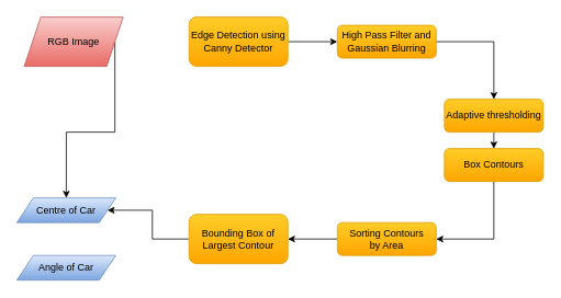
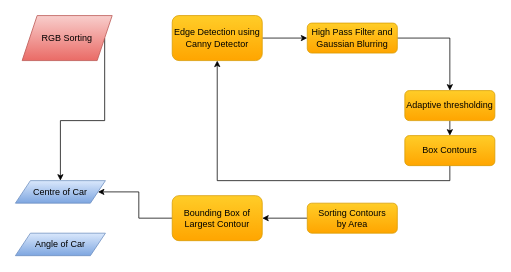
  <mxCell id="0" />
  <mxCell id="1" parent="0" />
  <mxCell id="2" style="edgeStyle=orthogonalEdgeStyle;rounded=0;orthogonalLoop=1;jettySize=auto;html=1;exitX=1;exitY=0.5;exitDx=0;exitDy=0;" edge="1" parent="1" source="15" target="16"><mxGeometry relative="1" as="geometry"><mxPoint x="149" y="50" as="sourcePoint" /></mxGeometry></mxCell>
- <mxCell id="3" style="edgeStyle=orthogonalEdgeStyle;rounded=0;orthogonalLoop=1;jettySize=auto;html=1;exitX=0.5;exitY=1;exitDx=0;exitDy=0;entryX=1;entryY=0.5;entryDx=0;entryDy=0;" edge="1" parent="1" source="4" target="12"><mxGeometry relative="1" as="geometry" /></mxCell>
+ <mxCell id="3" style="edgeStyle=orthogonalEdgeStyle;rounded=0;orthogonalLoop=1;jettySize=auto;html=1;exitX=0.5;exitY=1;exitDx=0;exitDy=0;" edge="1" parent="1" source="4" target="6"><mxGeometry relative="1" as="geometry" /></mxCell>
  <mxCell id="4" value="Box Contours" style="rounded=1;whiteSpace=wrap;html=1;fontSize=12;glass=0;strokeWidth=1;shadow=0;fillColor=#ffcd28;gradientColor=#ffa500;strokeColor=#d79b00;" parent="1" vertex="1"><mxGeometry x="539" y="180" width="120" height="40" as="geometry" /></mxCell>
  <mxCell id="5" style="edgeStyle=orthogonalEdgeStyle;rounded=0;orthogonalLoop=1;jettySize=auto;html=1;exitX=1;exitY=0.5;exitDx=0;exitDy=0;entryX=0;entryY=0.5;entryDx=0;entryDy=0;" edge="1" parent="1" source="6" target="8"><mxGeometry relative="1" as="geometry" /></mxCell>
  <mxCell id="6" value="Edge Detection using Canny Detector" style="rounded=1;whiteSpace=wrap;html=1;fillColor=#ffcd28;gradientColor=#ffa500;strokeColor=#d79b00;" vertex="1" parent="1"><mxGeometry x="229" y="20" width="120" height="60" as="geometry" /></mxCell>
  <mxCell id="7" style="edgeStyle=orthogonalEdgeStyle;rounded=0;orthogonalLoop=1;jettySize=auto;html=1;exitX=1;exitY=0.5;exitDx=0;exitDy=0;" edge="1" parent="1" source="8" target="10"><mxGeometry relative="1" as="geometry" /></mxCell>
  <mxCell id="8" value="High Pass Filter and Gaussian Blurring" style="rounded=1;whiteSpace=wrap;html=1;fillColor=#ffcd28;gradientColor=#ffa500;strokeColor=#d79b00;" vertex="1" parent="1"><mxGeometry x="409" y="30" width="120" height="40" as="geometry" /></mxCell>
  <mxCell id="9" style="edgeStyle=orthogonalEdgeStyle;rounded=0;orthogonalLoop=1;jettySize=auto;html=1;exitX=0.5;exitY=1;exitDx=0;exitDy=0;entryX=0.5;entryY=0;entryDx=0;entryDy=0;" edge="1" parent="1" source="10" target="4"><mxGeometry relative="1" as="geometry" /></mxCell>
  <mxCell id="10" value="Adaptive thresholding" style="rounded=1;whiteSpace=wrap;html=1;fillColor=#ffcd28;gradientColor=#ffa500;strokeColor=#d79b00;" vertex="1" parent="1"><mxGeometry x="539" y="120" width="120" height="40" as="geometry" /></mxCell>
  <mxCell id="11" style="edgeStyle=orthogonalEdgeStyle;rounded=0;orthogonalLoop=1;jettySize=auto;html=1;exitX=0;exitY=0.5;exitDx=0;exitDy=0;" edge="1" parent="1" source="12" target="14"><mxGeometry relative="1" as="geometry" /></mxCell>
  <mxCell id="12" value="Sorting Contours &lt;br&gt;by Area" style="rounded=1;whiteSpace=wrap;html=1;fillColor=#ffcd28;gradientColor=#ffa500;strokeColor=#d79b00;" vertex="1" parent="1"><mxGeometry x="409" y="270" width="120" height="40" as="geometry" /></mxCell>
  <mxCell id="13" style="edgeStyle=orthogonalEdgeStyle;rounded=0;orthogonalLoop=1;jettySize=auto;html=1;exitX=0;exitY=0.5;exitDx=0;exitDy=0;entryX=1;entryY=0.5;entryDx=0;entryDy=0;" edge="1" parent="1" source="14" target="16"><mxGeometry relative="1" as="geometry" /></mxCell>
  <mxCell id="14" value="Bounding Box of Largest Contour" style="rounded=1;whiteSpace=wrap;html=1;fillColor=#ffcd28;gradientColor=#ffa500;strokeColor=#d79b00;" vertex="1" parent="1"><mxGeometry x="229" y="260" width="120" height="60" as="geometry" /></mxCell>
- <mxCell id="15" value="&lt;span&gt;RGB Image&lt;/span&gt;" style="shape=parallelogram;perimeter=parallelogramPerimeter;whiteSpace=wrap;html=1;fixedSize=1;gradientColor=#ea6b66;fillColor=#f8cecc;strokeColor=#b85450;" vertex="1" parent="1"><mxGeometry x="29" y="20" width="120" height="60" as="geometry" /></mxCell>
+ <mxCell id="15" value="&lt;span&gt;RGB Sorting&lt;/span&gt;" style="shape=parallelogram;perimeter=parallelogramPerimeter;whiteSpace=wrap;html=1;fixedSize=1;gradientColor=#ea6b66;fillColor=#f8cecc;strokeColor=#b85450;" vertex="1" parent="1"><mxGeometry x="29" y="20" width="120" height="60" as="geometry" /></mxCell>
  <mxCell id="16" value="&lt;span&gt;Centre of Car&lt;/span&gt;" style="shape=parallelogram;perimeter=parallelogramPerimeter;whiteSpace=wrap;html=1;fixedSize=1;gradientColor=#7ea6e0;fillColor=#dae8fc;strokeColor=#6c8ebf;" vertex="1" parent="1"><mxGeometry x="20" y="240" width="120" height="30" as="geometry" /></mxCell>
  <mxCell id="17" value="&lt;span&gt;Angle of Car&lt;/span&gt;" style="shape=parallelogram;perimeter=parallelogramPerimeter;whiteSpace=wrap;html=1;fixedSize=1;gradientColor=#7ea6e0;fillColor=#dae8fc;strokeColor=#6c8ebf;" vertex="1" parent="1"><mxGeometry x="20" y="310" width="120" height="30" as="geometry" /></mxCell>
